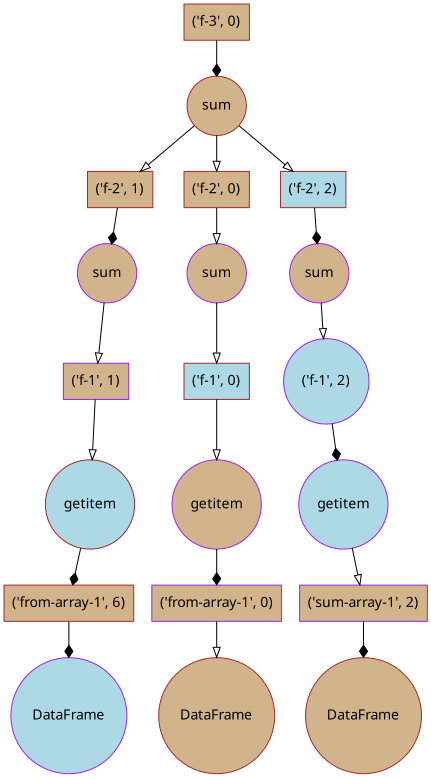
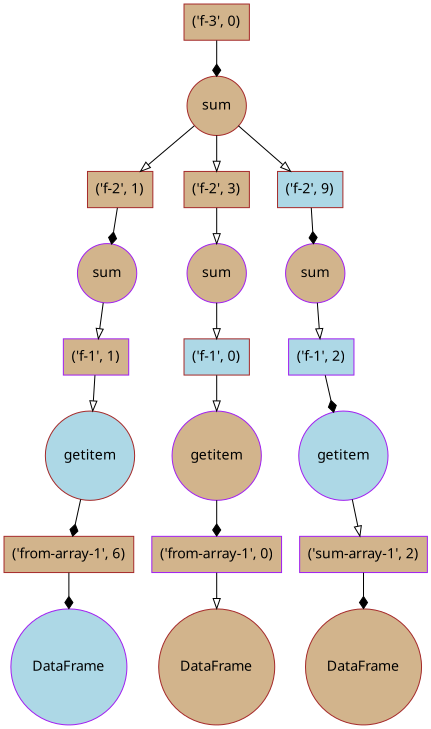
  strict digraph {
    fontname="Noto Sans"
    node [color=purple fillcolor=tan fontname="Noto Sans" shape=circle style=filled]
    edge [arrowhead=onormal fontname="Noto Sans"]
    n1 [label=getitem]
    n2 [label="('from-array-1', 0)" shape=box]
    n3 [color=brown label=DataFrame]
    n4 [label=sum]
    n5 [color=brown fillcolor=lightblue label="('f-1', 0)" shape=box]
    n6 [fillcolor=lightblue label=getitem]
    n7 [label="('sum-array-1', 2)" shape=box]
    n8 [color=brown label=DataFrame]
    n9 [color=brown label="('f-2', 1)" shape=box]
    n10 [label=sum]
    n11 [label="('f-1', 1)" shape=box]
-   n12 [fillcolor=lightblue label="('f-1', 2)"]
-   n13 [color=brown label="('f-2', 0)" shape=box]
-   n14 [color=brown fillcolor=lightblue label="('f-2', 2)" shape=box]
+   n12 [fillcolor=lightblue label="('f-1', 2)" shape=box]
+   n13 [color=brown label="('f-2', 3)" shape=box]
+   n14 [color=brown fillcolor=lightblue label="('f-2', 9)" shape=box]
    n15 [label=sum]
    n16 [color=brown fillcolor=lightblue label=getitem]
    n17 [color=brown label="('from-array-1', 6)" shape=box]
    n18 [fillcolor=lightblue label=DataFrame]
    n19 [color=brown label=sum]
    "('f-3', 0)" [color=brown shape=box]
    n1 -> n2 [arrowhead=diamond]
    n2 -> n3
    n4 -> n5
    n5 -> n1
    n6 -> n7
    n7 -> n8 [arrowhead=diamond]
    n9 -> n10 [arrowhead=diamond]
    n10 -> n11
    n11 -> n16
    n12 -> n6 [arrowhead=diamond]
    n13 -> n4
    n14 -> n15 [arrowhead=diamond]
    n15 -> n12
    n16 -> n17 [arrowhead=diamond]
    n17 -> n18 [arrowhead=diamond]
    n19 -> n9
    n19 -> n13
    n19 -> n14
    "('f-3', 0)" -> n19 [arrowhead=diamond]
  }
